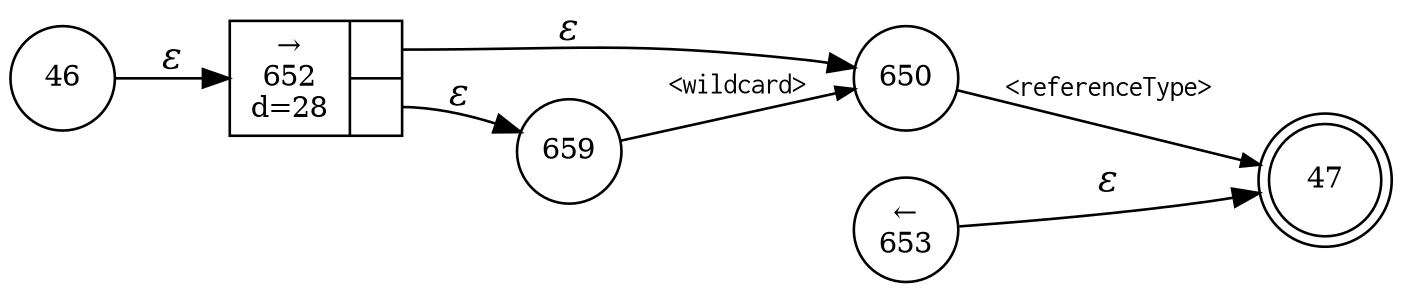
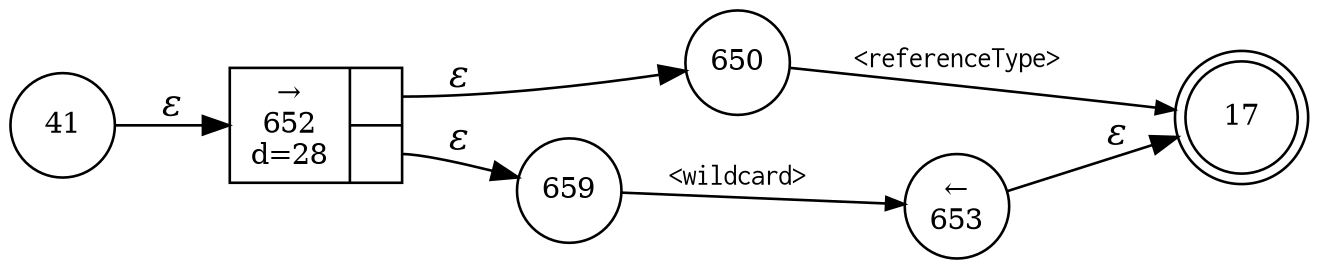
  digraph {
    rankdir=LR
    node [fixedsize=true fontsize=11 shape=circle peripheries=1]
    edge [fontname="Times-Italic"]
-   n1 [label=47 shape=doublecircle width=.6 peripheries=""]
+   n1 [label=17 shape=doublecircle width=.6 peripheries=""]
    n2 [label=650 width=.55]
    n3 [label="&larr;\n653" width=.55]
    n4 [label=659 width=.55]
    n5 [fixedsize=false label="{&rarr;\n652\nd=28|{<p0>|<p1>}}" shape=record]
-   n6 [label=46 width=.55]
+   n6 [label=41 width=.55]
    n2 -> n1 [arrowhead=normal arrowsize=.7 fontname=Courier fontsize=11 label="<referenceType>"]
    n3 -> n1 [label="&epsilon;"]
-   n4 -> n2 [arrowhead=normal arrowsize=.7 fontname=Courier fontsize=11 label="<wildcard>"]
+   n4 -> n3 [arrowhead=normal arrowsize=.7 fontname=Courier fontsize=11 label="<wildcard>"]
    n5 -> n2 [label="&epsilon;" tailport=p0]
    n5 -> n4 [label="&epsilon;" tailport=p1]
    n6 -> n5 [label="&epsilon;"]
  }
